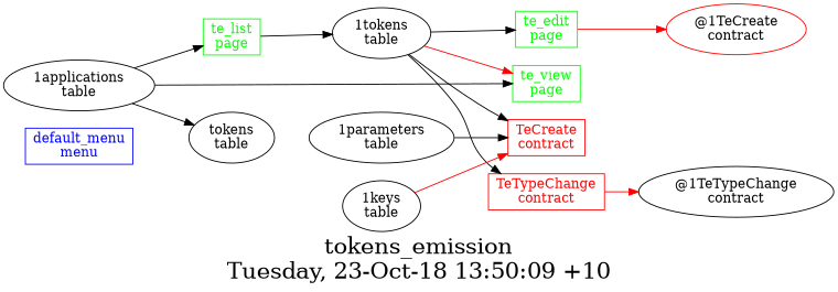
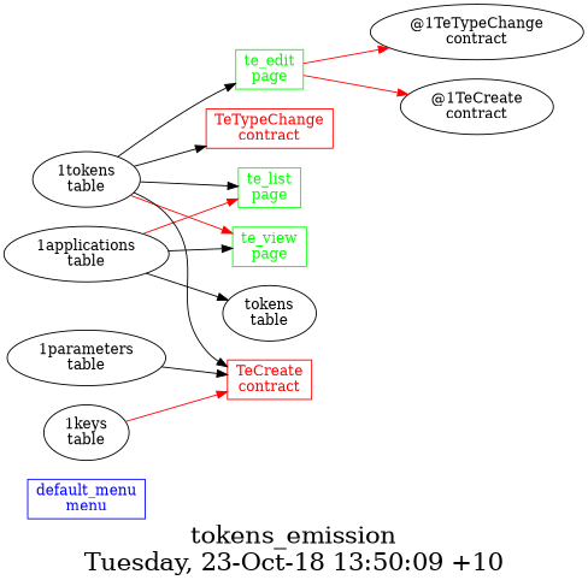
  digraph {
    fontsize=24
    label="tokens_emission\nTuesday, 23-Oct-18 13:50:09 +10"
    nojustify=true
    ordering=out
    rankdir=LR
    "default_menu\nmenu" [color=blue fontcolor=blue group=menus shape=record]
    "te_edit\npage" [color=green fontcolor=green group=pages shape=record]
    "@1TeTypeChange\ncontract"
-   "@1TeCreate\ncontract" [color=red]
+   "@1TeCreate\ncontract"
    "te_list\npage" [color=green fontcolor=green group=pages shape=record]
    "1applications\ntable"
    "te_view\npage" [color=green fontcolor=green group=pages shape=record]
    "tokens\ntable" [group=tables]
    "1tokens\ntable"
    "TeCreate\ncontract" [color=red fontcolor=red group=contracts shape=record]
    "TeTypeChange\ncontract" [color=red fontcolor=red group=contracts shape=record]
    "1parameters\ntable"
    "1keys\ntable"
-   "TeTypeChange\ncontract" -> "@1TeTypeChange\ncontract" [color=red]
+   "te_edit\npage" -> "@1TeTypeChange\ncontract" [color=red]
    "te_edit\npage" -> "@1TeCreate\ncontract" [color=red]
-   "1applications\ntable" -> "te_list\npage"
+   "1applications\ntable" -> "te_list\npage" [color=red]
    "1applications\ntable" -> "te_view\npage"
    "1applications\ntable" -> "tokens\ntable"
    "1tokens\ntable" -> "te_edit\npage"
-   "te_list\npage" -> "1tokens\ntable"
+   "1tokens\ntable" -> "te_list\npage"
    "1tokens\ntable" -> "te_view\npage" [color=red]
    "1tokens\ntable" -> "TeCreate\ncontract"
    "1tokens\ntable" -> "TeTypeChange\ncontract"
    "1parameters\ntable" -> "TeCreate\ncontract"
    "1keys\ntable" -> "TeCreate\ncontract" [color=red]
  }
